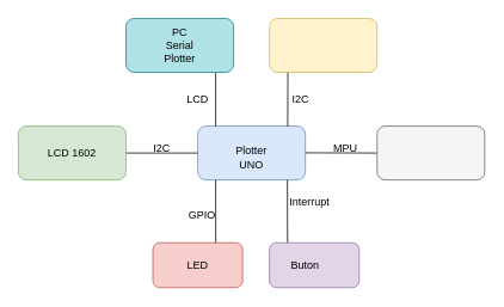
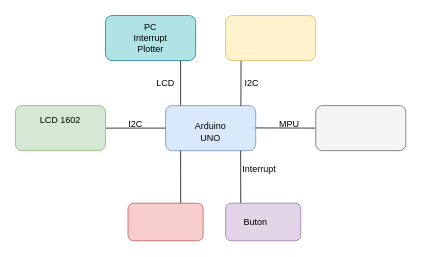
  <mxCell id="0" />
  <mxCell id="1" parent="0" />
  <mxCell id="2" value="" style="rounded=1;whiteSpace=wrap;html=1;fillColor=#dae8fc;strokeColor=#6c8ebf;" parent="1" vertex="1"><mxGeometry x="220" y="140" width="120" height="60" as="geometry" /></mxCell>
- <mxCell id="3" value="Plotter UNO" style="text;html=1;align=center;verticalAlign=middle;whiteSpace=wrap;rounded=0;" parent="1" vertex="1"><mxGeometry x="250" y="160" width="60" height="30" as="geometry" /></mxCell>
+ <mxCell id="3" value="Arduino UNO" style="text;html=1;align=center;verticalAlign=middle;whiteSpace=wrap;rounded=0;" parent="1" vertex="1"><mxGeometry x="250" y="160" width="60" height="30" as="geometry" /></mxCell>
  <mxCell id="4" value="" style="endArrow=none;html=1;rounded=0;exitX=0.836;exitY=0.005;exitDx=0;exitDy=0;exitPerimeter=0;entryX=0.171;entryY=0.993;entryDx=0;entryDy=0;entryPerimeter=0;" parent="1" source="2" target="9" edge="1"><mxGeometry width="50" height="50" relative="1" as="geometry"><mxPoint x="260" y="200" as="sourcePoint" /><mxPoint x="320" y="90" as="targetPoint" /></mxGeometry></mxCell>
  <mxCell id="5" value="" style="endArrow=none;html=1;rounded=0;exitX=0.5;exitY=1;exitDx=0;exitDy=0;entryX=0.701;entryY=0.05;entryDx=0;entryDy=0;entryPerimeter=0;" parent="1" target="12" edge="1"><mxGeometry width="50" height="50" relative="1" as="geometry"><mxPoint x="240" y="200" as="sourcePoint" /><mxPoint x="240" y="260" as="targetPoint" /></mxGeometry></mxCell>
  <mxCell id="6" value="" style="endArrow=none;html=1;rounded=0;exitX=0.5;exitY=1;exitDx=0;exitDy=0;entryX=0.201;entryY=0.004;entryDx=0;entryDy=0;entryPerimeter=0;" parent="1" target="13" edge="1"><mxGeometry width="50" height="50" relative="1" as="geometry"><mxPoint x="320" y="200" as="sourcePoint" /><mxPoint x="320" y="260" as="targetPoint" /></mxGeometry></mxCell>
  <mxCell id="7" value="" style="endArrow=none;html=1;rounded=0;exitX=0;exitY=0.5;exitDx=0;exitDy=0;entryX=1;entryY=0.5;entryDx=0;entryDy=0;" parent="1" source="2" target="10" edge="1"><mxGeometry width="50" height="50" relative="1" as="geometry"><mxPoint x="260" y="210" as="sourcePoint" /><mxPoint x="150" y="170" as="targetPoint" /></mxGeometry></mxCell>
  <mxCell id="8" value="" style="endArrow=none;html=1;rounded=0;exitX=0;exitY=0.5;exitDx=0;exitDy=0;" parent="1" source="11" edge="1"><mxGeometry width="50" height="50" relative="1" as="geometry"><mxPoint x="410" y="169.71" as="sourcePoint" /><mxPoint x="340" y="169.71" as="targetPoint" /></mxGeometry></mxCell>
  <mxCell id="9" value="" style="rounded=1;whiteSpace=wrap;html=1;fillColor=#fff2cc;strokeColor=#d6b656;" parent="1" vertex="1"><mxGeometry x="300" y="20" width="120" height="60" as="geometry" /></mxCell>
  <mxCell id="10" value="" style="rounded=1;whiteSpace=wrap;html=1;fillColor=#d5e8d4;strokeColor=#82b366;" parent="1" vertex="1"><mxGeometry x="20" y="140" width="120" height="60" as="geometry" /></mxCell>
  <mxCell id="11" value="" style="rounded=1;whiteSpace=wrap;html=1;fillColor=#f5f5f5;fontColor=#333333;strokeColor=#666666;" parent="1" vertex="1"><mxGeometry x="420" y="140" width="120" height="60" as="geometry" /></mxCell>
  <mxCell id="12" value="" style="rounded=1;whiteSpace=wrap;html=1;fillColor=#f8cecc;strokeColor=#b85450;" parent="1" vertex="1"><mxGeometry x="170" y="270" width="100" height="50" as="geometry" /></mxCell>
  <mxCell id="13" value="" style="rounded=1;whiteSpace=wrap;html=1;fillColor=#e1d5e7;strokeColor=#9673a6;" parent="1" vertex="1"><mxGeometry x="300" y="270" width="100" height="50" as="geometry" /></mxCell>
  <mxCell id="14" value="I2C" style="text;html=1;align=center;verticalAlign=middle;whiteSpace=wrap;rounded=0;" parent="1" vertex="1"><mxGeometry x="310" y="95" width="50" height="30" as="geometry" /></mxCell>
- <mxCell id="15" value="LCD 1602" style="text;html=1;align=center;verticalAlign=middle;whiteSpace=wrap;rounded=0;" parent="1" vertex="1"><mxGeometry x="50" y="155" width="60" height="30" as="geometry" /></mxCell>
+ <mxCell id="15" value="LCD 1602" style="text;html=1;align=center;verticalAlign=middle;whiteSpace=wrap;rounded=0;" parent="1" vertex="1"><mxGeometry x="50" y="145" width="60" height="30" as="geometry" /></mxCell>
  <mxCell id="16" value="I2C" style="text;html=1;align=center;verticalAlign=middle;whiteSpace=wrap;rounded=0;" parent="1" vertex="1"><mxGeometry x="160" y="155" width="40" height="20" as="geometry" /></mxCell>
  <mxCell id="17" value="MPU" style="text;html=1;align=center;verticalAlign=middle;whiteSpace=wrap;rounded=0;" parent="1" vertex="1"><mxGeometry x="360" y="155" width="50" height="20" as="geometry" /></mxCell>
- <mxCell id="18" value="LED" style="text;html=1;align=center;verticalAlign=middle;whiteSpace=wrap;rounded=0;" parent="1" vertex="1"><mxGeometry x="190" y="280" width="60" height="30" as="geometry" /></mxCell>
- <mxCell id="19" value="GPIO" style="text;html=1;align=center;verticalAlign=middle;whiteSpace=wrap;rounded=0;" parent="1" vertex="1"><mxGeometry x="200" y="230" width="50" height="20" as="geometry" /></mxCell>
  <mxCell id="20" value="Buton" style="text;html=1;align=center;verticalAlign=middle;whiteSpace=wrap;rounded=0;" parent="1" vertex="1"><mxGeometry x="310" y="280" width="60" height="30" as="geometry" /></mxCell>
  <mxCell id="21" value="Interrupt" style="text;html=1;align=center;verticalAlign=middle;whiteSpace=wrap;rounded=0;" parent="1" vertex="1"><mxGeometry x="320" y="215" width="50" height="20" as="geometry" /></mxCell>
  <mxCell id="22" value="" style="endArrow=none;html=1;rounded=0;exitX=0.5;exitY=1;exitDx=0;exitDy=0;entryX=0.701;entryY=0.05;entryDx=0;entryDy=0;entryPerimeter=0;" edge="1" parent="1"><mxGeometry width="50" height="50" relative="1" as="geometry"><mxPoint x="240" y="67" as="sourcePoint" /><mxPoint x="240" y="140" as="targetPoint" /></mxGeometry></mxCell>
  <mxCell id="23" value="" style="rounded=1;whiteSpace=wrap;html=1;fillColor=#b0e3e6;strokeColor=#0e8088;" vertex="1" parent="1"><mxGeometry x="140" y="20" width="120" height="60" as="geometry" /></mxCell>
- <mxCell id="24" value="PC&lt;div&gt;Serial Plotter&lt;/div&gt;" style="text;html=1;align=center;verticalAlign=middle;whiteSpace=wrap;rounded=0;" vertex="1" parent="1"><mxGeometry x="165" y="30" width="70" height="40" as="geometry" /></mxCell>
+ <mxCell id="24" value="PC&lt;div&gt;Interrupt Plotter&lt;/div&gt;" style="text;html=1;align=center;verticalAlign=middle;whiteSpace=wrap;rounded=0;" vertex="1" parent="1"><mxGeometry x="165" y="30" width="70" height="40" as="geometry" /></mxCell>
  <mxCell id="25" value="LCD" style="text;html=1;align=center;verticalAlign=middle;whiteSpace=wrap;rounded=0;" vertex="1" parent="1"><mxGeometry x="190" y="95" width="60" height="30" as="geometry" /></mxCell>
